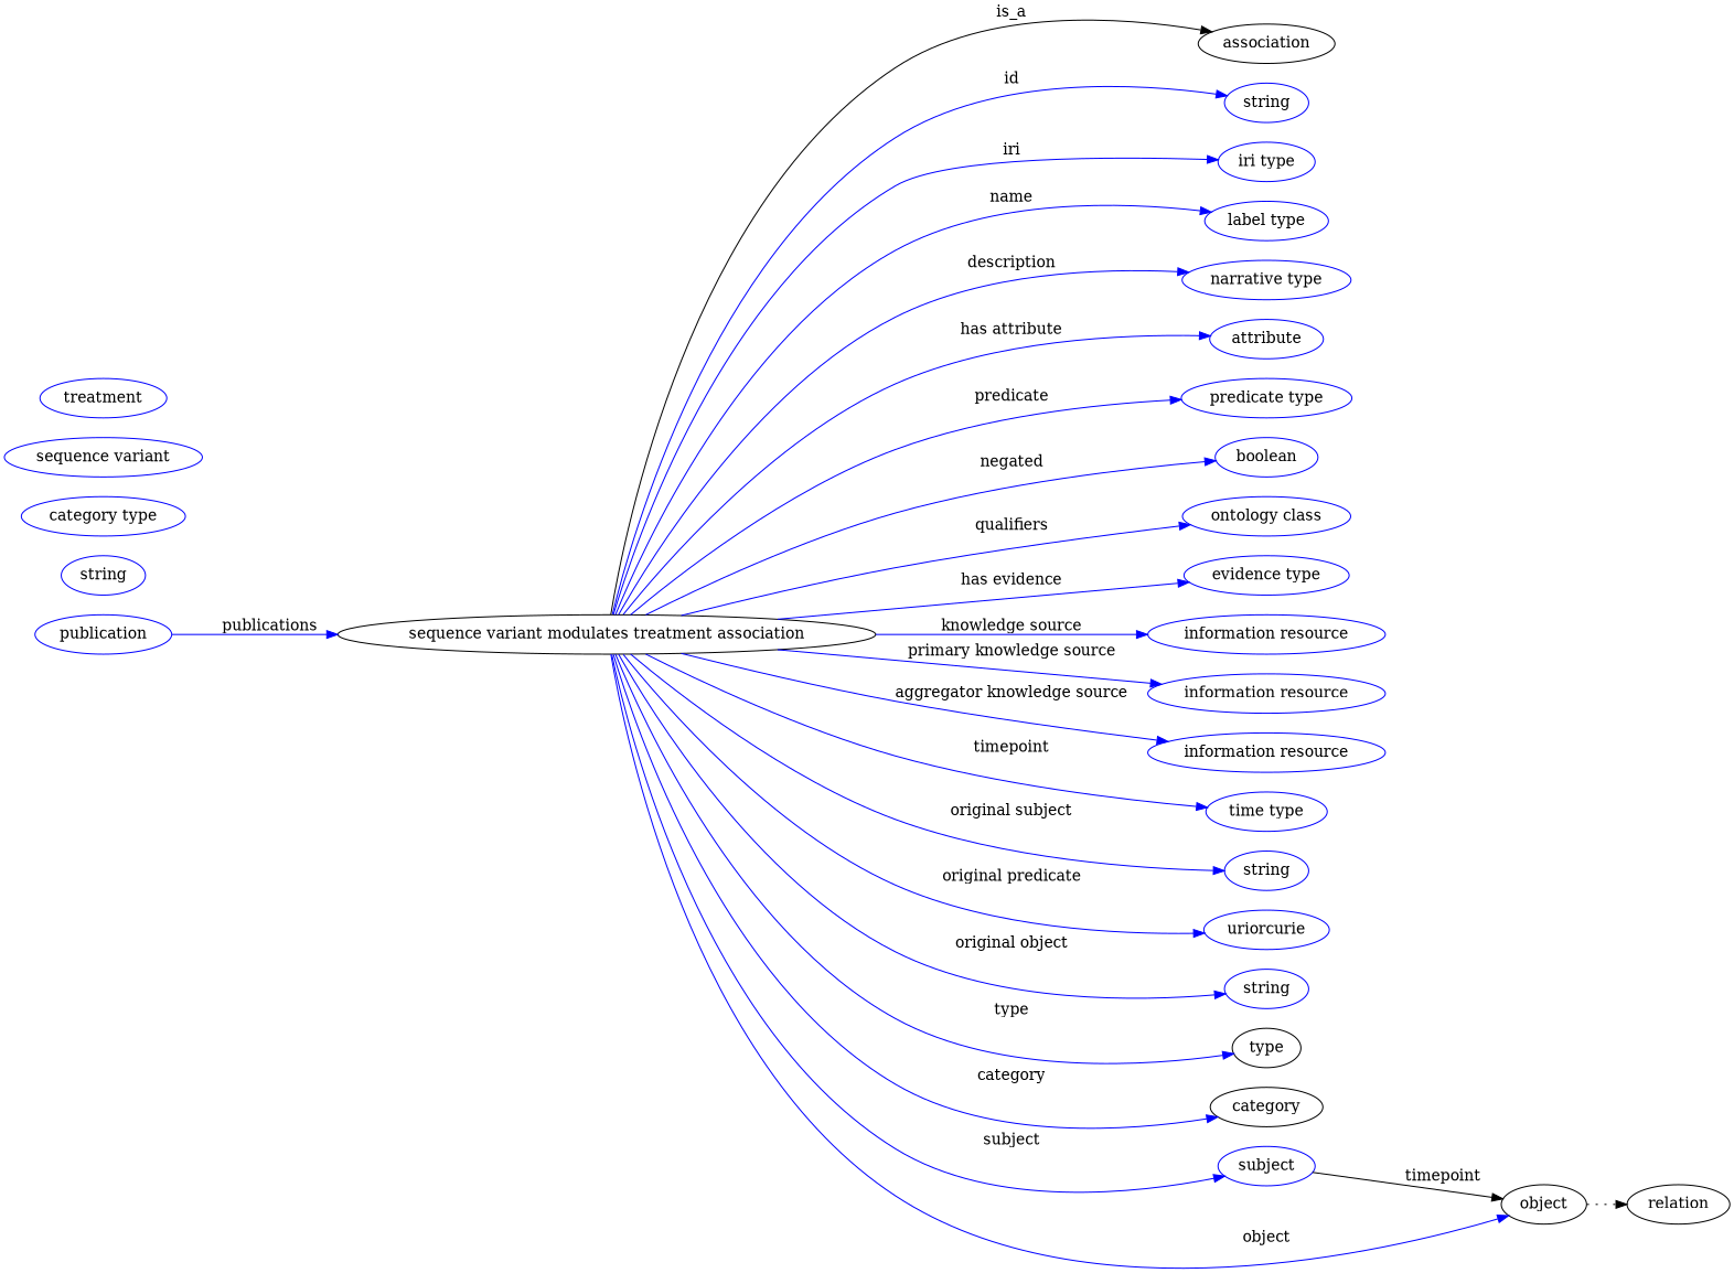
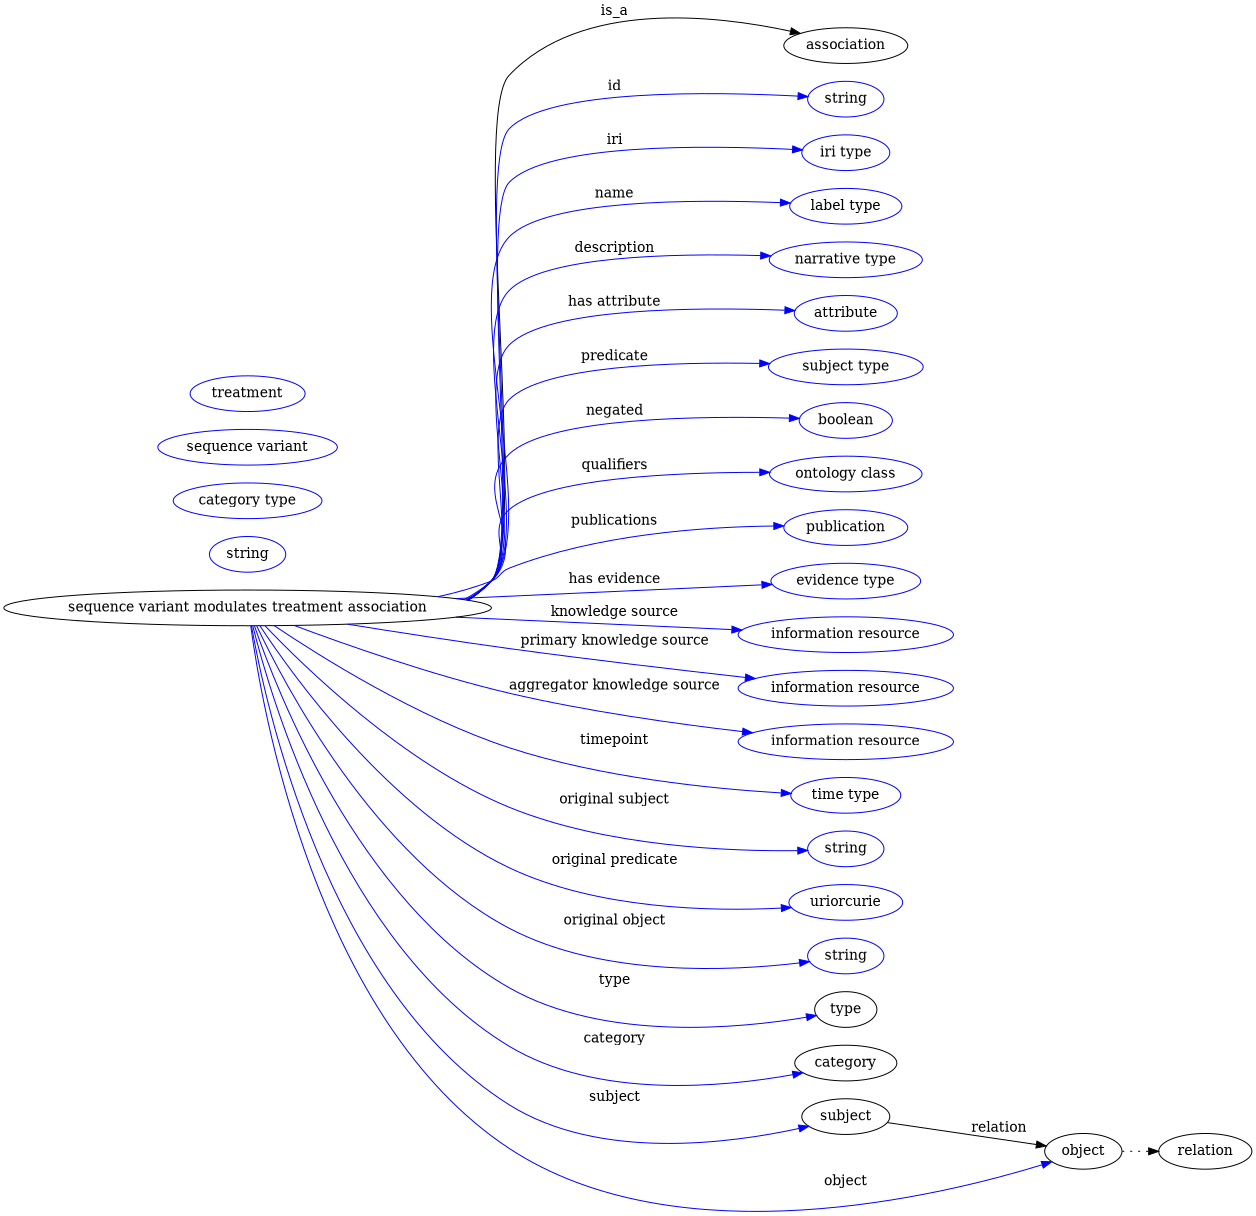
  digraph {
    rankdir=LR
    node [color=blue]
    edge [color=blue style=solid]
    n1 [height=0.5 label="sequence variant modulates treatment association" width=6.8244 color=""]
    association [height=0.5 width=1.7332 color=""]
    n3 [height=0.5 label=string width=1.0652]
    n4 [height=0.5 label="iri type" width=1.2277]
    n5 [height=0.5 label="label type" width=1.5707]
    n6 [height=0.5 label="narrative type" width=2.0943]
    n7 [height=0.5 label=attribute width=1.4443]
-   n8 [height=0.5 label="predicate type" width=2.1665]
+   n8 [height=0.5 label="subject type" width=2.1665]
    n9 [height=0.5 label=boolean width=1.2999]
    n10 [height=0.5 label="ontology class" width=2.1304]
    n11 [height=0.5 label=publication width=1.7332]
    n12 [height=0.5 label="evidence type" width=2.0943]
    n13 [height=0.5 label="information resource" width=3.015]
    n14 [height=0.5 label="information resource" width=3.015]
    n15 [height=0.5 label="information resource" width=3.015]
    n16 [height=0.5 label="time type" width=1.5346]
    n17 [height=0.5 label=string width=1.0652]
    n18 [height=0.5 label=uriorcurie width=1.5887]
    n19 [height=0.5 label=string width=1.0652]
    type [height=0.5 width=0.86659 color=""]
    category [height=0.5 width=1.4263 color=""]
-   subject [height=0.5 width=1.2277]
+   subject [height=0.5 width=1.2277 color=""]
    object [height=0.5 width=1.0832 color=""]
    relation [height=0.5 width=1.2999 color=""]
    n25 [height=0.5 label=string width=1.0652]
    n26 [height=0.5 label="category type" width=2.0762]
    n27 [height=0.5 label="sequence variant" width=2.5095]
    n28 [height=0.5 label=treatment width=1.6068]
    n1 -> association [label=is_a color="" style=""]
    n1 -> n3 [label=id]
    n1 -> n4 [label=iri]
    n1 -> n5 [label=name]
    n1 -> n6 [label=description]
    n1 -> n7 [label="has attribute"]
    n1 -> n8 [label=predicate]
    n1 -> n9 [label=negated]
    n1 -> n10 [label=qualifiers]
-   n11 -> n1 [label=publications]
+   n1 -> n11 [label=publications]
    n1 -> n12 [label="has evidence"]
    n1 -> n13 [label="knowledge source"]
    n1 -> n14 [label="primary knowledge source"]
    n1 -> n15 [label="aggregator knowledge source"]
    n1 -> n16 [label=timepoint]
    n1 -> n17 [label="original subject"]
    n1 -> n18 [label="original predicate"]
    n1 -> n19 [label="original object"]
    n1 -> type [label=type]
    n1 -> category [label=category]
    n1 -> subject [label=subject]
    n1 -> object [label=object]
-   subject -> object [label=timepoint color="" style=""]
+   subject -> object [label=relation color="" style=""]
    object -> relation [style=dotted color=""]
  }
